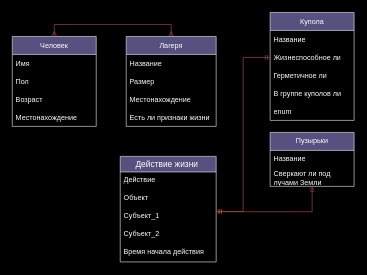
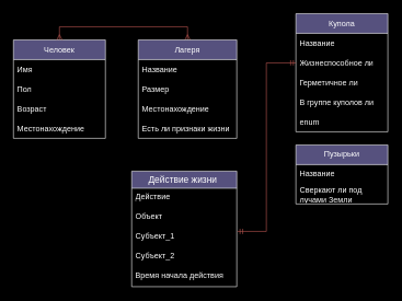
  <mxCell id="0" />
  <mxCell id="1" parent="0" />
  <mxCell id="2" value="Человек" style="swimlane;fontStyle=0;childLayout=stackLayout;horizontal=1;startSize=30;horizontalStack=0;resizeParent=1;resizeParentMax=0;resizeLast=0;collapsible=1;marginBottom=0;whiteSpace=wrap;html=1;labelBackgroundColor=none;fillColor=#56517E;strokeColor=#EEEEEE;fontColor=#FFFFFF;" parent="1" vertex="1"><mxGeometry x="20" y="60" width="140" height="150" as="geometry" /></mxCell>
  <mxCell id="3" value="Имя" style="text;align=left;verticalAlign=middle;spacingLeft=4;spacingRight=4;overflow=hidden;points=[[0,0.5],[1,0.5]];portConstraint=eastwest;rotatable=0;whiteSpace=wrap;html=1;labelBackgroundColor=none;fontColor=#FFFFFF;" parent="2" vertex="1"><mxGeometry y="30" width="140" height="30" as="geometry" /></mxCell>
  <mxCell id="4" value="Пол" style="text;align=left;verticalAlign=middle;spacingLeft=4;spacingRight=4;overflow=hidden;points=[[0,0.5],[1,0.5]];portConstraint=eastwest;rotatable=0;whiteSpace=wrap;html=1;labelBackgroundColor=none;fontColor=#FFFFFF;" parent="2" vertex="1"><mxGeometry y="60" width="140" height="30" as="geometry" /></mxCell>
  <mxCell id="5" value="Возраст" style="text;align=left;verticalAlign=middle;spacingLeft=4;spacingRight=4;overflow=hidden;points=[[0,0.5],[1,0.5]];portConstraint=eastwest;rotatable=0;whiteSpace=wrap;html=1;labelBackgroundColor=none;fontColor=#FFFFFF;" parent="2" vertex="1"><mxGeometry y="90" width="140" height="30" as="geometry" /></mxCell>
  <mxCell id="6" value="Местонахождение" style="text;align=left;verticalAlign=middle;spacingLeft=4;spacingRight=4;overflow=hidden;points=[[0,0.5],[1,0.5]];portConstraint=eastwest;rotatable=0;whiteSpace=wrap;html=1;labelBackgroundColor=none;fontColor=#FFFFFF;" parent="2" vertex="1"><mxGeometry y="120" width="140" height="30" as="geometry" /></mxCell>
  <mxCell id="7" value="Купола" style="swimlane;fontStyle=0;childLayout=stackLayout;horizontal=1;startSize=30;horizontalStack=0;resizeParent=1;resizeParentMax=0;resizeLast=0;collapsible=1;marginBottom=0;whiteSpace=wrap;html=1;labelBackgroundColor=none;fillColor=#56517E;strokeColor=#EEEEEE;fontColor=#FFFFFF;" parent="1" vertex="1"><mxGeometry x="450" y="20" width="140" height="180" as="geometry" /></mxCell>
  <mxCell id="8" value="Название" style="text;align=left;verticalAlign=middle;spacingLeft=4;spacingRight=4;overflow=hidden;points=[[0,0.5],[1,0.5]];portConstraint=eastwest;rotatable=0;whiteSpace=wrap;html=1;labelBackgroundColor=none;fontColor=#FFFFFF;" parent="7" vertex="1"><mxGeometry y="30" width="140" height="30" as="geometry" /></mxCell>
  <mxCell id="9" value="Жизнеспособное ли" style="text;align=left;verticalAlign=middle;spacingLeft=4;spacingRight=4;overflow=hidden;points=[[0,0.5],[1,0.5]];portConstraint=eastwest;rotatable=0;whiteSpace=wrap;html=1;labelBackgroundColor=none;fontColor=#FFFFFF;" parent="7" vertex="1"><mxGeometry y="60" width="140" height="30" as="geometry" /></mxCell>
  <mxCell id="10" value="Герметичное ли" style="text;align=left;verticalAlign=middle;spacingLeft=4;spacingRight=4;overflow=hidden;points=[[0,0.5],[1,0.5]];portConstraint=eastwest;rotatable=0;whiteSpace=wrap;html=1;labelBackgroundColor=none;fontColor=#FFFFFF;" parent="7" vertex="1"><mxGeometry y="90" width="140" height="30" as="geometry" /></mxCell>
  <mxCell id="11" value="В группе куполов ли" style="text;align=left;verticalAlign=middle;spacingLeft=4;spacingRight=4;overflow=hidden;points=[[0,0.5],[1,0.5]];portConstraint=eastwest;rotatable=0;whiteSpace=wrap;html=1;labelBackgroundColor=none;fontColor=#FFFFFF;" parent="7" vertex="1"><mxGeometry y="120" width="140" height="30" as="geometry" /></mxCell>
  <mxCell id="12" value="enum" style="text;align=left;verticalAlign=middle;spacingLeft=4;spacingRight=4;overflow=hidden;points=[[0,0.5],[1,0.5]];portConstraint=eastwest;rotatable=0;whiteSpace=wrap;html=1;labelBackgroundColor=none;fontColor=#FFFFFF;" parent="7" vertex="1"><mxGeometry y="150" width="140" height="30" as="geometry" /></mxCell>
  <mxCell id="13" value="Пузырьки" style="swimlane;fontStyle=0;childLayout=stackLayout;horizontal=1;startSize=30;horizontalStack=0;resizeParent=1;resizeParentMax=0;resizeLast=0;collapsible=1;marginBottom=0;whiteSpace=wrap;html=1;labelBackgroundColor=none;fillColor=#56517E;strokeColor=#EEEEEE;fontColor=#FFFFFF;" parent="1" vertex="1"><mxGeometry x="450" y="220" width="140" height="90" as="geometry" /></mxCell>
  <mxCell id="14" value="Название" style="text;align=left;verticalAlign=middle;spacingLeft=4;spacingRight=4;overflow=hidden;points=[[0,0.5],[1,0.5]];portConstraint=eastwest;rotatable=0;whiteSpace=wrap;html=1;labelBackgroundColor=none;fontColor=#FFFFFF;" parent="13" vertex="1"><mxGeometry y="30" width="140" height="30" as="geometry" /></mxCell>
  <mxCell id="15" value="Сверкают ли под лучами Земли" style="text;align=left;verticalAlign=middle;spacingLeft=4;spacingRight=4;overflow=hidden;points=[[0,0.5],[1,0.5]];portConstraint=eastwest;rotatable=0;whiteSpace=wrap;html=1;labelBackgroundColor=none;fontColor=#FFFFFF;" parent="13" vertex="1"><mxGeometry y="60" width="140" height="30" as="geometry" /></mxCell>
  <mxCell id="16" style="edgeStyle=orthogonalEdgeStyle;rounded=0;orthogonalLoop=1;jettySize=auto;html=1;entryX=0.5;entryY=0;entryDx=0;entryDy=0;endArrow=ERmany;endFill=0;startArrow=ERmany;startFill=0;exitX=0.5;exitY=0;exitDx=0;exitDy=0;labelBackgroundColor=none;fontColor=default;strokeColor=#b85450;fillColor=#f8cecc;" parent="1" source="17" target="2" edge="1"><mxGeometry relative="1" as="geometry" /></mxCell>
  <mxCell id="17" value="Лагеря" style="swimlane;fontStyle=0;childLayout=stackLayout;horizontal=1;startSize=30;horizontalStack=0;resizeParent=1;resizeParentMax=0;resizeLast=0;collapsible=1;marginBottom=0;whiteSpace=wrap;html=1;labelBackgroundColor=none;fillColor=#56517E;strokeColor=#EEEEEE;fontColor=#FFFFFF;" parent="1" vertex="1"><mxGeometry x="210" y="60" width="150" height="150" as="geometry" /></mxCell>
  <mxCell id="18" value="Название" style="text;align=left;verticalAlign=middle;spacingLeft=4;spacingRight=4;overflow=hidden;points=[[0,0.5],[1,0.5]];portConstraint=eastwest;rotatable=0;whiteSpace=wrap;html=1;labelBackgroundColor=none;fontColor=#FFFFFF;" parent="17" vertex="1"><mxGeometry y="30" width="150" height="30" as="geometry" /></mxCell>
  <mxCell id="19" value="Размер" style="text;align=left;verticalAlign=middle;spacingLeft=4;spacingRight=4;overflow=hidden;points=[[0,0.5],[1,0.5]];portConstraint=eastwest;rotatable=0;whiteSpace=wrap;html=1;labelBackgroundColor=none;fontColor=#FFFFFF;" parent="17" vertex="1"><mxGeometry y="60" width="150" height="30" as="geometry" /></mxCell>
  <mxCell id="20" value="Местонахождение" style="text;align=left;verticalAlign=middle;spacingLeft=4;spacingRight=4;overflow=hidden;points=[[0,0.5],[1,0.5]];portConstraint=eastwest;rotatable=0;whiteSpace=wrap;html=1;labelBackgroundColor=none;fontColor=#FFFFFF;" parent="17" vertex="1"><mxGeometry y="90" width="150" height="30" as="geometry" /></mxCell>
  <mxCell id="21" value="Есть ли признаки жизни" style="text;align=left;verticalAlign=middle;spacingLeft=4;spacingRight=4;overflow=hidden;points=[[0,0.5],[1,0.5]];portConstraint=eastwest;rotatable=0;whiteSpace=wrap;html=1;labelBackgroundColor=none;fontColor=#FFFFFF;" parent="17" vertex="1"><mxGeometry y="120" width="150" height="30" as="geometry" /></mxCell>
  <mxCell id="22" value="Действие жизни " style="swimlane;fontStyle=0;childLayout=stackLayout;horizontal=1;startSize=26;horizontalStack=0;resizeParent=1;resizeParentMax=0;resizeLast=0;collapsible=1;marginBottom=0;align=center;fontSize=14;fontFamily=Helvetica;labelBackgroundColor=none;fillColor=#56517E;strokeColor=#EEEEEE;fontColor=#FFFFFF;" parent="1" vertex="1"><mxGeometry x="200" y="260" width="160" height="176" as="geometry" /></mxCell>
  <mxCell id="23" value="Действие&amp;nbsp;" style="text;spacingLeft=4;spacingRight=4;overflow=hidden;rotatable=0;points=[[0,0.5],[1,0.5]];portConstraint=eastwest;fontSize=12;whiteSpace=wrap;html=1;fontFamily=Helvetica;labelBackgroundColor=none;fontColor=#FFFFFF;" parent="22" vertex="1"><mxGeometry y="26" width="160" height="30" as="geometry" /></mxCell>
  <mxCell id="24" value="Объект" style="text;spacingLeft=4;spacingRight=4;overflow=hidden;rotatable=0;points=[[0,0.5],[1,0.5]];portConstraint=eastwest;fontSize=12;whiteSpace=wrap;html=1;fontFamily=Helvetica;labelBackgroundColor=none;fontColor=#FFFFFF;" parent="22" vertex="1"><mxGeometry y="56" width="160" height="30" as="geometry" /></mxCell>
  <mxCell id="25" value="Субъект_1" style="text;spacingLeft=4;spacingRight=4;overflow=hidden;rotatable=0;points=[[0,0.5],[1,0.5]];portConstraint=eastwest;fontSize=12;whiteSpace=wrap;html=1;fontFamily=Helvetica;labelBackgroundColor=none;fontColor=#FFFFFF;" parent="22" vertex="1"><mxGeometry y="86" width="160" height="30" as="geometry" /></mxCell>
  <mxCell id="26" value="Субъект_2" style="text;spacingLeft=4;spacingRight=4;overflow=hidden;rotatable=0;points=[[0,0.5],[1,0.5]];portConstraint=eastwest;fontSize=12;whiteSpace=wrap;html=1;fontFamily=Helvetica;labelBackgroundColor=none;fontColor=#FFFFFF;" parent="22" vertex="1"><mxGeometry y="116" width="160" height="30" as="geometry" /></mxCell>
  <mxCell id="27" value="Время начала действия" style="text;spacingLeft=4;spacingRight=4;overflow=hidden;rotatable=0;points=[[0,0.5],[1,0.5]];portConstraint=eastwest;fontSize=12;whiteSpace=wrap;html=1;fontFamily=Helvetica;labelBackgroundColor=none;fontColor=#FFFFFF;" parent="22" vertex="1"><mxGeometry y="146" width="160" height="30" as="geometry" /></mxCell>
  <mxCell id="28" style="edgeStyle=orthogonalEdgeStyle;rounded=0;orthogonalLoop=1;jettySize=auto;html=1;entryX=1.006;entryY=0.193;entryDx=0;entryDy=0;entryPerimeter=0;align=center;verticalAlign=middle;fontFamily=Helvetica;fontSize=12;fontColor=default;labelBackgroundColor=none;startArrow=ERmandOne;endArrow=ERmandOne;strokeColor=#b85450;fillColor=#f8cecc;" parent="1" source="9" target="25" edge="1"><mxGeometry relative="1" as="geometry" /></mxCell>
- <mxCell id="29" style="edgeStyle=orthogonalEdgeStyle;rounded=0;orthogonalLoop=1;jettySize=auto;html=1;entryX=1.003;entryY=0.209;entryDx=0;entryDy=0;entryPerimeter=0;align=center;verticalAlign=middle;fontFamily=Helvetica;fontSize=12;fontColor=default;labelBackgroundColor=none;startArrow=ERmandOne;endArrow=ERmandOne;strokeColor=#b85450;fillColor=#f8cecc;" parent="1" source="13" target="25" edge="1"><mxGeometry relative="1" as="geometry" /></mxCell>
